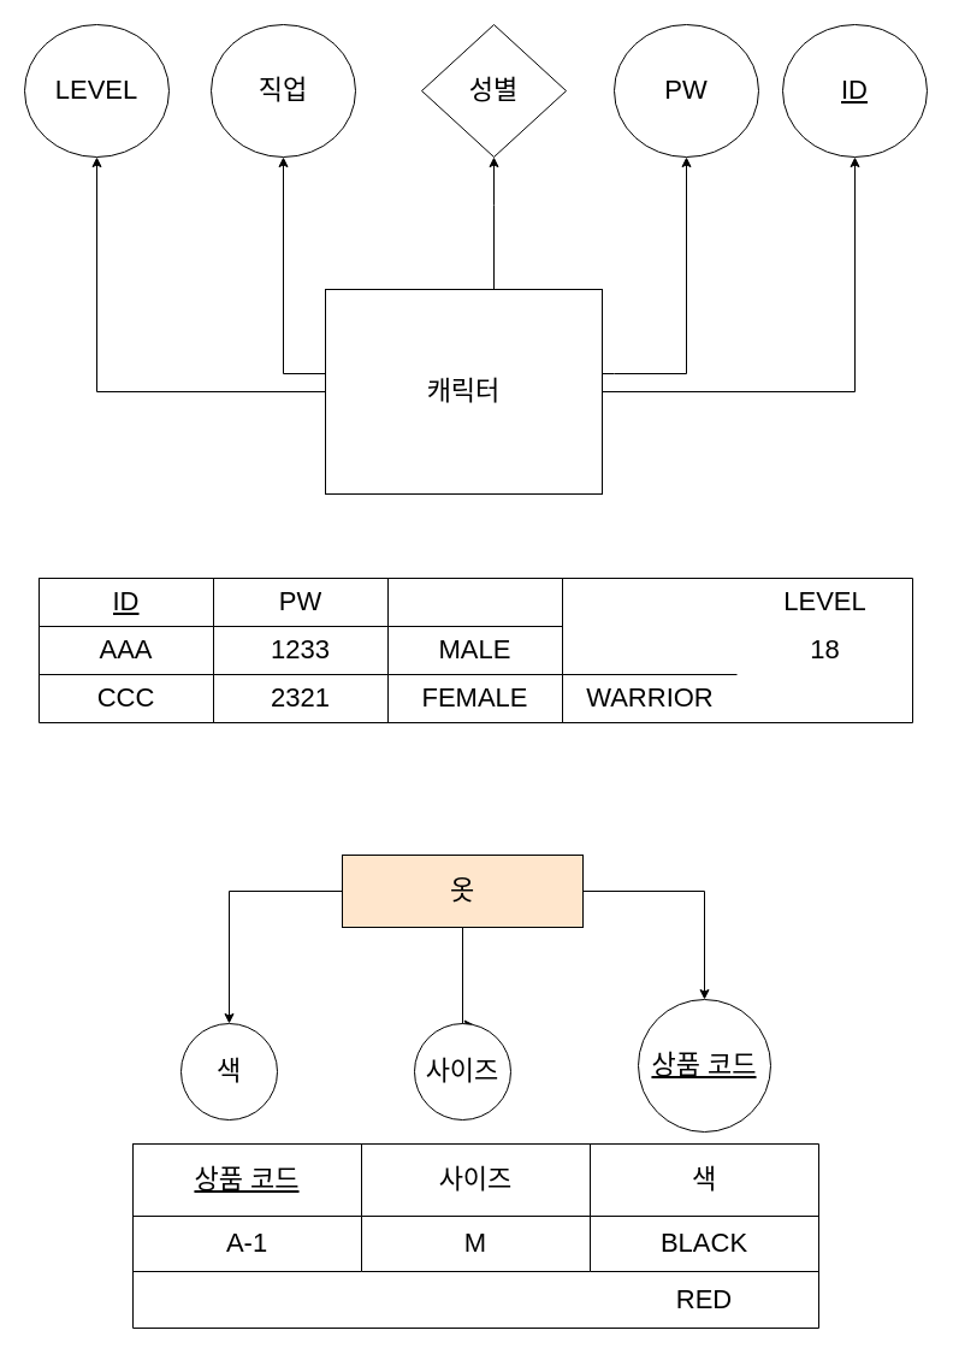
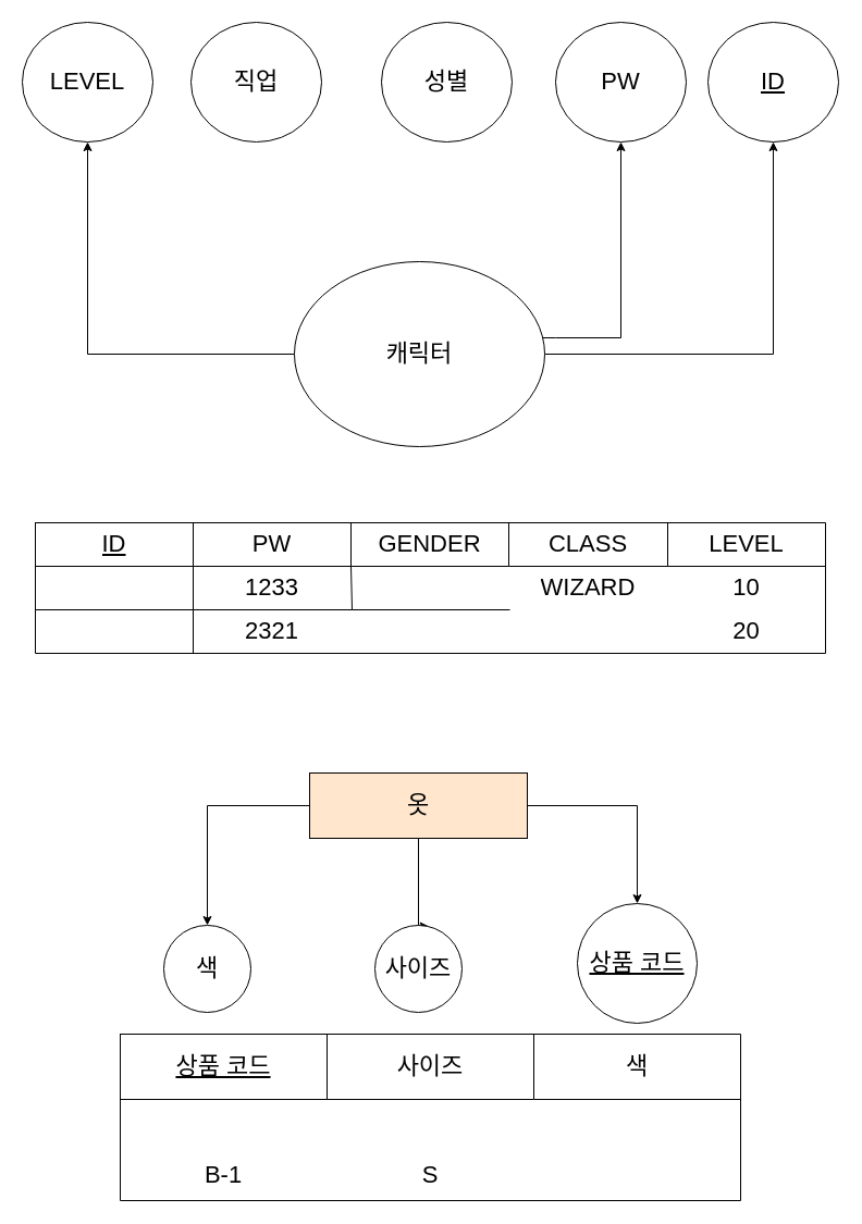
  <mxCell id="0" />
  <mxCell id="1" parent="0" />
  <mxCell id="2" style="edgeStyle=orthogonalEdgeStyle;rounded=0;orthogonalLoop=1;jettySize=auto;html=1;fontSize=22;" edge="1" parent="1" source="7" target="8"><mxGeometry relative="1" as="geometry" /></mxCell>
- <mxCell id="3" style="edgeStyle=orthogonalEdgeStyle;rounded=0;orthogonalLoop=1;jettySize=auto;html=1;entryX=0.5;entryY=1;entryDx=0;entryDy=0;fontSize=22;" edge="1" parent="1" source="7" target="9"><mxGeometry relative="1" as="geometry"><Array as="points"><mxPoint x="350" y="310" /><mxPoint x="310" y="310" /></Array></mxGeometry></mxCell>
- <mxCell id="4" style="edgeStyle=orthogonalEdgeStyle;rounded=0;orthogonalLoop=1;jettySize=auto;html=1;entryX=0.5;entryY=1;entryDx=0;entryDy=0;fontSize=22;" edge="1" parent="1" source="7" target="10"><mxGeometry relative="1" as="geometry"><Array as="points"><mxPoint x="410" y="170" /><mxPoint x="410" y="170" /></Array></mxGeometry></mxCell>
  <mxCell id="5" style="edgeStyle=orthogonalEdgeStyle;rounded=0;orthogonalLoop=1;jettySize=auto;html=1;entryX=0.5;entryY=1;entryDx=0;entryDy=0;fontSize=22;" edge="1" parent="1" source="7" target="11"><mxGeometry relative="1" as="geometry"><Array as="points"><mxPoint x="510" y="310" /><mxPoint x="610" y="310" /></Array></mxGeometry></mxCell>
  <mxCell id="6" style="edgeStyle=orthogonalEdgeStyle;rounded=0;orthogonalLoop=1;jettySize=auto;html=1;entryX=0.5;entryY=1;entryDx=0;entryDy=0;fontSize=22;" edge="1" parent="1" source="7" target="12"><mxGeometry relative="1" as="geometry" /></mxCell>
- <mxCell id="7" value="캐릭터" style="rounded=0;whiteSpace=wrap;html=1;fontSize=22;" vertex="1" parent="1"><mxGeometry x="270" y="240" width="230" height="170" as="geometry" /></mxCell>
+ <mxCell id="7" value="캐릭터" style="ellipse;whiteSpace=wrap;html=1;fontSize=22;" vertex="1" parent="1"><mxGeometry x="270" y="240" width="230" height="170" as="geometry" /></mxCell>
  <mxCell id="8" value="LEVEL" style="ellipse;whiteSpace=wrap;html=1;fontSize=22;" vertex="1" parent="1"><mxGeometry x="20" y="20" width="120" height="110" as="geometry" /></mxCell>
  <mxCell id="9" value="직업" style="ellipse;whiteSpace=wrap;html=1;fontSize=22;" vertex="1" parent="1"><mxGeometry x="175" y="20" width="120" height="110" as="geometry" /></mxCell>
- <mxCell id="10" value="성별" style="rhombus;whiteSpace=wrap;html=1;fontSize=22;" vertex="1" parent="1"><mxGeometry x="350" y="20" width="120" height="110" as="geometry" /></mxCell>
+ <mxCell id="10" value="성별" style="ellipse;whiteSpace=wrap;html=1;fontSize=22;" vertex="1" parent="1"><mxGeometry x="350" y="20" width="120" height="110" as="geometry" /></mxCell>
  <mxCell id="11" value="PW" style="ellipse;whiteSpace=wrap;html=1;fontSize=22;" vertex="1" parent="1"><mxGeometry x="510" y="20" width="120" height="110" as="geometry" /></mxCell>
  <mxCell id="12" value="&lt;u&gt;ID&lt;/u&gt;" style="ellipse;whiteSpace=wrap;html=1;fontSize=22;" vertex="1" parent="1"><mxGeometry x="650" y="20" width="120" height="110" as="geometry" /></mxCell>
  <mxCell id="13" style="edgeStyle=orthogonalEdgeStyle;rounded=0;orthogonalLoop=1;jettySize=auto;html=1;entryX=0.621;entryY=0.013;entryDx=0;entryDy=0;entryPerimeter=0;fontSize=22;" edge="1" parent="1" source="16" target="18"><mxGeometry relative="1" as="geometry"><Array as="points"><mxPoint x="384" y="851" /></Array></mxGeometry></mxCell>
  <mxCell id="14" style="edgeStyle=orthogonalEdgeStyle;rounded=0;orthogonalLoop=1;jettySize=auto;html=1;fontSize=22;" edge="1" parent="1" source="16" target="19"><mxGeometry relative="1" as="geometry" /></mxCell>
  <mxCell id="15" style="edgeStyle=orthogonalEdgeStyle;rounded=0;orthogonalLoop=1;jettySize=auto;html=1;fontSize=22;" edge="1" parent="1" source="16" target="17"><mxGeometry relative="1" as="geometry" /></mxCell>
  <mxCell id="16" value="옷" style="rounded=0;whiteSpace=wrap;html=1;fontSize=22;fillColor=#ffe6cc;" vertex="1" parent="1"><mxGeometry x="284" y="710" width="200" height="60" as="geometry" /></mxCell>
  <mxCell id="17" value="색" style="ellipse;whiteSpace=wrap;html=1;aspect=fixed;fontSize=22;" vertex="1" parent="1"><mxGeometry x="150" y="850" width="80" height="80" as="geometry" /></mxCell>
  <mxCell id="18" value="사이즈" style="ellipse;whiteSpace=wrap;html=1;aspect=fixed;fontSize=22;" vertex="1" parent="1"><mxGeometry x="344" y="850" width="80" height="80" as="geometry" /></mxCell>
  <mxCell id="19" value="&lt;u&gt;상품 코드&lt;/u&gt;" style="ellipse;whiteSpace=wrap;html=1;aspect=fixed;fontSize=22;" vertex="1" parent="1"><mxGeometry x="530" y="830" width="110" height="110" as="geometry" /></mxCell>
  <mxCell id="20" value="" style="shape=table;html=1;whiteSpace=wrap;startSize=0;container=1;collapsible=0;childLayout=tableLayout;fontSize=22;" vertex="1" parent="1"><mxGeometry x="110" y="950" width="570" height="153" as="geometry" /></mxCell>
  <mxCell id="21" value="" style="shape=partialRectangle;html=1;whiteSpace=wrap;collapsible=0;dropTarget=0;pointerEvents=0;fillColor=none;top=0;left=0;bottom=0;right=0;points=[[0,0.5],[1,0.5]];portConstraint=eastwest;fontSize=22;" vertex="1" parent="20"><mxGeometry width="570" height="60" as="geometry" /></mxCell>
  <mxCell id="22" value="&lt;u&gt;상품 코드&lt;/u&gt;" style="shape=partialRectangle;html=1;whiteSpace=wrap;connectable=0;fillColor=none;top=0;left=0;bottom=0;right=0;overflow=hidden;pointerEvents=1;fontSize=22;" vertex="1" parent="21"><mxGeometry width="190" height="60" as="geometry"><mxRectangle width="190" height="60" as="alternateBounds" /></mxGeometry></mxCell>
  <mxCell id="23" value="사이즈" style="shape=partialRectangle;html=1;whiteSpace=wrap;connectable=0;fillColor=none;top=0;left=0;bottom=0;right=0;overflow=hidden;pointerEvents=1;fontSize=22;" vertex="1" parent="21"><mxGeometry x="190" width="190" height="60" as="geometry"><mxRectangle width="190" height="60" as="alternateBounds" /></mxGeometry></mxCell>
  <mxCell id="24" value="색" style="shape=partialRectangle;html=1;whiteSpace=wrap;connectable=0;fillColor=none;top=0;left=0;bottom=0;right=0;overflow=hidden;pointerEvents=1;fontSize=22;" vertex="1" parent="21"><mxGeometry x="380" width="190" height="60" as="geometry"><mxRectangle width="190" height="60" as="alternateBounds" /></mxGeometry></mxCell>
  <mxCell id="25" value="" style="shape=partialRectangle;html=1;whiteSpace=wrap;collapsible=0;dropTarget=0;pointerEvents=0;fillColor=none;top=0;left=0;bottom=0;right=0;points=[[0,0.5],[1,0.5]];portConstraint=eastwest;fontSize=22;" vertex="1" parent="20"><mxGeometry y="60" width="570" height="46" as="geometry" /></mxCell>
- <mxCell id="26" value="A-1" style="shape=partialRectangle;html=1;whiteSpace=wrap;connectable=0;fillColor=none;top=0;left=0;bottom=0;right=0;overflow=hidden;pointerEvents=1;fontSize=22;" vertex="1" parent="25"><mxGeometry width="190" height="46" as="geometry"><mxRectangle width="190" height="46" as="alternateBounds" /></mxGeometry></mxCell>
- <mxCell id="27" value="M" style="shape=partialRectangle;html=1;whiteSpace=wrap;connectable=0;fillColor=none;top=0;left=0;bottom=0;right=0;overflow=hidden;pointerEvents=1;fontSize=22;" vertex="1" parent="25"><mxGeometry x="190" width="190" height="46" as="geometry"><mxRectangle width="190" height="46" as="alternateBounds" /></mxGeometry></mxCell>
- <mxCell id="28" value="BLACK" style="shape=partialRectangle;html=1;whiteSpace=wrap;connectable=0;fillColor=none;top=0;left=0;bottom=0;right=0;overflow=hidden;pointerEvents=1;fontSize=22;" vertex="1" parent="25"><mxGeometry x="380" width="190" height="46" as="geometry"><mxRectangle width="190" height="46" as="alternateBounds" /></mxGeometry></mxCell>
  <mxCell id="29" value="" style="shape=partialRectangle;html=1;whiteSpace=wrap;collapsible=0;dropTarget=0;pointerEvents=0;fillColor=none;top=0;left=0;bottom=0;right=0;points=[[0,0.5],[1,0.5]];portConstraint=eastwest;fontSize=22;" vertex="1" parent="20"><mxGeometry y="106" width="570" height="47" as="geometry" /></mxCell>
- <mxCell id="32" value="RED" style="shape=partialRectangle;html=1;whiteSpace=wrap;connectable=0;fillColor=none;top=0;left=0;bottom=0;right=0;overflow=hidden;pointerEvents=1;fontSize=22;" vertex="1" parent="29"><mxGeometry x="380" width="190" height="47" as="geometry"><mxRectangle width="190" height="47" as="alternateBounds" /></mxGeometry></mxCell>
+ <mxCell id="30" value="B-1" style="shape=partialRectangle;html=1;whiteSpace=wrap;connectable=0;fillColor=none;top=0;left=0;bottom=0;right=0;overflow=hidden;pointerEvents=1;fontSize=22;" vertex="1" parent="29"><mxGeometry width="190" height="47" as="geometry"><mxRectangle width="190" height="47" as="alternateBounds" /></mxGeometry></mxCell>
+ <mxCell id="31" value="S" style="shape=partialRectangle;html=1;whiteSpace=wrap;connectable=0;fillColor=none;top=0;left=0;bottom=0;right=0;overflow=hidden;pointerEvents=1;fontSize=22;" vertex="1" parent="29"><mxGeometry x="190" width="190" height="47" as="geometry"><mxRectangle width="190" height="47" as="alternateBounds" /></mxGeometry></mxCell>
  <mxCell id="33" value="" style="shape=table;html=1;whiteSpace=wrap;startSize=0;container=1;collapsible=0;childLayout=tableLayout;fontSize=22;strokeWidth=1;" vertex="1" parent="1"><mxGeometry x="32" y="480" width="726" height="120" as="geometry" /></mxCell>
  <mxCell id="34" value="" style="shape=partialRectangle;html=1;whiteSpace=wrap;collapsible=0;dropTarget=0;pointerEvents=0;fillColor=none;top=0;left=0;bottom=0;right=0;points=[[0,0.5],[1,0.5]];portConstraint=eastwest;fontSize=22;" vertex="1" parent="33"><mxGeometry width="726" height="40" as="geometry" /></mxCell>
  <mxCell id="35" value="&lt;u&gt;ID&lt;/u&gt;" style="shape=partialRectangle;html=1;whiteSpace=wrap;connectable=0;fillColor=none;top=0;left=0;bottom=0;right=0;overflow=hidden;pointerEvents=1;fontSize=22;" vertex="1" parent="34"><mxGeometry width="145" height="40" as="geometry"><mxRectangle width="145" height="40" as="alternateBounds" /></mxGeometry></mxCell>
  <mxCell id="36" value="PW" style="shape=partialRectangle;html=1;whiteSpace=wrap;connectable=0;fillColor=none;top=0;left=0;bottom=0;right=0;overflow=hidden;pointerEvents=1;fontSize=22;" vertex="1" parent="34"><mxGeometry x="145" width="145" height="40" as="geometry"><mxRectangle width="145" height="40" as="alternateBounds" /></mxGeometry></mxCell>
+ <mxCell id="37" value="GENDER" style="shape=partialRectangle;html=1;whiteSpace=wrap;connectable=0;fillColor=none;top=0;left=0;bottom=0;right=0;overflow=hidden;pointerEvents=1;fontSize=22;" vertex="1" parent="34"><mxGeometry x="290" width="145" height="40" as="geometry"><mxRectangle width="145" height="40" as="alternateBounds" /></mxGeometry></mxCell>
+ <mxCell id="38" value="CLASS" style="shape=partialRectangle;html=1;whiteSpace=wrap;connectable=0;fillColor=none;top=0;left=0;bottom=0;right=0;overflow=hidden;pointerEvents=1;fontSize=22;" vertex="1" parent="34"><mxGeometry x="435" width="146" height="40" as="geometry"><mxRectangle width="146" height="40" as="alternateBounds" /></mxGeometry></mxCell>
  <mxCell id="39" value="LEVEL" style="shape=partialRectangle;html=1;whiteSpace=wrap;connectable=0;fillColor=none;top=0;left=0;bottom=0;right=0;overflow=hidden;pointerEvents=1;fontSize=22;" vertex="1" parent="34"><mxGeometry x="581" width="145" height="40" as="geometry"><mxRectangle width="145" height="40" as="alternateBounds" /></mxGeometry></mxCell>
  <mxCell id="40" value="" style="shape=partialRectangle;html=1;whiteSpace=wrap;collapsible=0;dropTarget=0;pointerEvents=0;fillColor=none;top=0;left=0;bottom=0;right=0;points=[[0,0.5],[1,0.5]];portConstraint=eastwest;fontSize=22;" vertex="1" parent="33"><mxGeometry y="40" width="726" height="40" as="geometry" /></mxCell>
- <mxCell id="41" value="AAA" style="shape=partialRectangle;html=1;whiteSpace=wrap;connectable=0;fillColor=none;top=0;left=0;bottom=0;right=0;overflow=hidden;pointerEvents=1;fontSize=22;" vertex="1" parent="40"><mxGeometry width="145" height="40" as="geometry"><mxRectangle width="145" height="40" as="alternateBounds" /></mxGeometry></mxCell>
  <mxCell id="42" value="1233" style="shape=partialRectangle;html=1;whiteSpace=wrap;connectable=0;fillColor=none;top=0;left=0;bottom=0;right=0;overflow=hidden;pointerEvents=1;fontSize=22;" vertex="1" parent="40"><mxGeometry x="145" width="145" height="40" as="geometry"><mxRectangle width="145" height="40" as="alternateBounds" /></mxGeometry></mxCell>
- <mxCell id="43" value="MALE" style="shape=partialRectangle;html=1;whiteSpace=wrap;connectable=0;fillColor=none;top=0;left=0;bottom=0;right=0;overflow=hidden;pointerEvents=1;fontSize=22;" vertex="1" parent="40"><mxGeometry x="290" width="145" height="40" as="geometry"><mxRectangle width="145" height="40" as="alternateBounds" /></mxGeometry></mxCell>
- <mxCell id="45" value="18" style="shape=partialRectangle;html=1;whiteSpace=wrap;connectable=0;fillColor=none;top=0;left=0;bottom=0;right=0;overflow=hidden;pointerEvents=1;fontSize=22;" vertex="1" parent="40"><mxGeometry x="581" width="145" height="40" as="geometry"><mxRectangle width="145" height="40" as="alternateBounds" /></mxGeometry></mxCell>
+ <mxCell id="44" value="WIZARD" style="shape=partialRectangle;html=1;whiteSpace=wrap;connectable=0;fillColor=none;top=0;left=0;bottom=0;right=0;overflow=hidden;pointerEvents=1;fontSize=22;" vertex="1" parent="40"><mxGeometry x="435" width="146" height="40" as="geometry"><mxRectangle width="146" height="40" as="alternateBounds" /></mxGeometry></mxCell>
+ <mxCell id="45" value="10" style="shape=partialRectangle;html=1;whiteSpace=wrap;connectable=0;fillColor=none;top=0;left=0;bottom=0;right=0;overflow=hidden;pointerEvents=1;fontSize=22;" vertex="1" parent="40"><mxGeometry x="581" width="145" height="40" as="geometry"><mxRectangle width="145" height="40" as="alternateBounds" /></mxGeometry></mxCell>
  <mxCell id="46" value="" style="shape=partialRectangle;html=1;whiteSpace=wrap;collapsible=0;dropTarget=0;pointerEvents=0;fillColor=none;top=0;left=0;bottom=0;right=0;points=[[0,0.5],[1,0.5]];portConstraint=eastwest;fontSize=22;" vertex="1" parent="33"><mxGeometry y="80" width="726" height="40" as="geometry" /></mxCell>
- <mxCell id="47" value="CCC" style="shape=partialRectangle;html=1;whiteSpace=wrap;connectable=0;fillColor=none;top=0;left=0;bottom=0;right=0;overflow=hidden;pointerEvents=1;fontSize=22;" vertex="1" parent="46"><mxGeometry width="145" height="40" as="geometry"><mxRectangle width="145" height="40" as="alternateBounds" /></mxGeometry></mxCell>
  <mxCell id="48" value="2321" style="shape=partialRectangle;html=1;whiteSpace=wrap;connectable=0;fillColor=none;top=0;left=0;bottom=0;right=0;overflow=hidden;pointerEvents=1;fontSize=22;" vertex="1" parent="46"><mxGeometry x="145" width="145" height="40" as="geometry"><mxRectangle width="145" height="40" as="alternateBounds" /></mxGeometry></mxCell>
- <mxCell id="49" value="FEMALE" style="shape=partialRectangle;html=1;whiteSpace=wrap;connectable=0;fillColor=none;top=0;left=0;bottom=0;right=0;overflow=hidden;pointerEvents=1;fontSize=22;" vertex="1" parent="46"><mxGeometry x="290" width="145" height="40" as="geometry"><mxRectangle width="145" height="40" as="alternateBounds" /></mxGeometry></mxCell>
- <mxCell id="50" value="WARRIOR" style="shape=partialRectangle;html=1;whiteSpace=wrap;connectable=0;fillColor=none;top=0;left=0;bottom=0;right=0;overflow=hidden;pointerEvents=1;fontSize=22;" vertex="1" parent="46"><mxGeometry x="435" width="146" height="40" as="geometry"><mxRectangle width="146" height="40" as="alternateBounds" /></mxGeometry></mxCell>
+ <mxCell id="51" value="20" style="shape=partialRectangle;html=1;whiteSpace=wrap;connectable=0;fillColor=none;top=0;left=0;bottom=0;right=0;overflow=hidden;pointerEvents=1;fontSize=22;" vertex="1" parent="46"><mxGeometry x="581" width="145" height="40" as="geometry"><mxRectangle width="145" height="40" as="alternateBounds" /></mxGeometry></mxCell>
